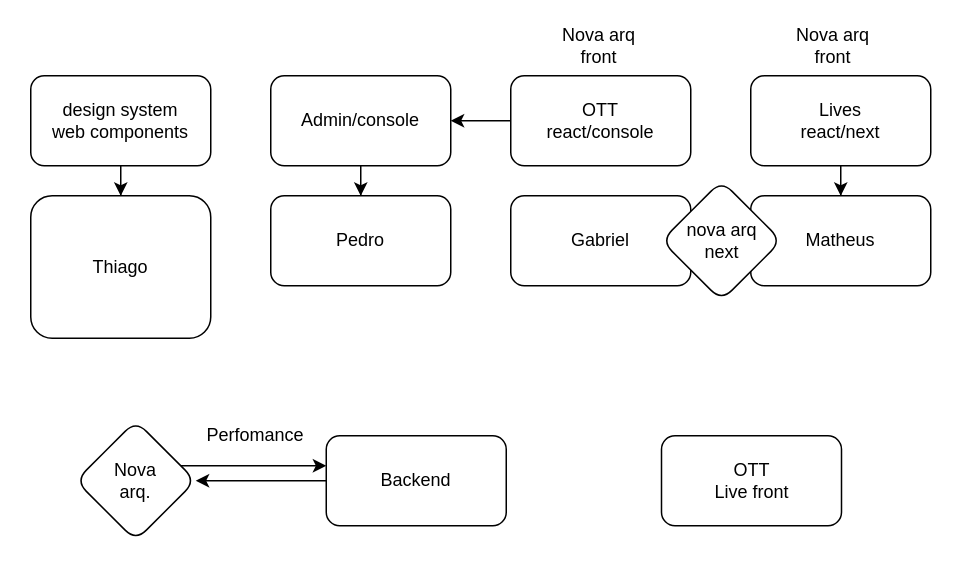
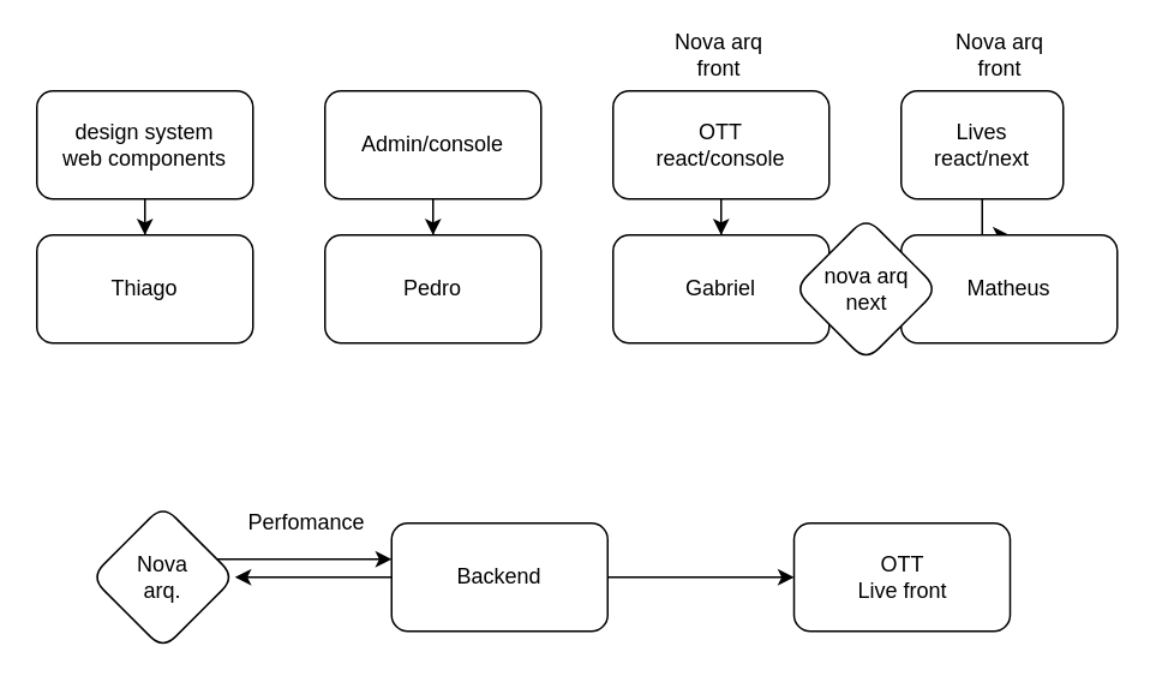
  <mxCell id="0" />
  <mxCell id="1" parent="0" />
  <mxCell id="2" value="" style="edgeStyle=orthogonalEdgeStyle;rounded=0;orthogonalLoop=1;jettySize=auto;html=1;" edge="1" parent="1" source="3" target="12"><mxGeometry relative="1" as="geometry" /></mxCell>
  <mxCell id="3" value="Admin/console" style="rounded=1;whiteSpace=wrap;html=1;" vertex="1" parent="1"><mxGeometry x="180" y="50" width="120" height="60" as="geometry" /></mxCell>
  <mxCell id="4" value="" style="edgeStyle=orthogonalEdgeStyle;rounded=0;orthogonalLoop=1;jettySize=auto;html=1;" edge="1" parent="1" source="5" target="11"><mxGeometry relative="1" as="geometry" /></mxCell>
  <mxCell id="5" value="design system&lt;br&gt;web components" style="rounded=1;whiteSpace=wrap;html=1;" vertex="1" parent="1"><mxGeometry x="20" y="50" width="120" height="60" as="geometry" /></mxCell>
- <mxCell id="6" value="" style="edgeStyle=orthogonalEdgeStyle;rounded=0;orthogonalLoop=1;jettySize=auto;html=1;" edge="1" parent="1" source="7" target="3"><mxGeometry relative="1" as="geometry" /></mxCell>
+ <mxCell id="6" value="" style="edgeStyle=orthogonalEdgeStyle;rounded=0;orthogonalLoop=1;jettySize=auto;html=1;" edge="1" parent="1" source="7" target="21"><mxGeometry relative="1" as="geometry" /></mxCell>
  <mxCell id="7" value="OTT&lt;br&gt;react/console" style="rounded=1;whiteSpace=wrap;html=1;" vertex="1" parent="1"><mxGeometry x="340" y="50" width="120" height="60" as="geometry" /></mxCell>
  <mxCell id="8" value="" style="edgeStyle=orthogonalEdgeStyle;rounded=0;orthogonalLoop=1;jettySize=auto;html=1;" edge="1" parent="1" source="9" target="22"><mxGeometry relative="1" as="geometry" /></mxCell>
- <mxCell id="9" value="Lives&lt;br&gt;react/next" style="rounded=1;whiteSpace=wrap;html=1;" vertex="1" parent="1"><mxGeometry x="500" y="50" width="120" height="60" as="geometry" /></mxCell>
+ <mxCell id="9" value="Lives&lt;br&gt;react/next" style="rounded=1;whiteSpace=wrap;html=1;" vertex="1" parent="1"><mxGeometry x="500" y="50" width="90" height="60" as="geometry" /></mxCell>
  <mxCell id="10" value="Nova arq front" style="text;html=1;strokeColor=none;fillColor=none;align=center;verticalAlign=middle;whiteSpace=wrap;rounded=0;" vertex="1" parent="1"><mxGeometry x="363.5" y="20" width="70" height="20" as="geometry" /></mxCell>
- <mxCell id="11" value="Thiago" style="rounded=1;whiteSpace=wrap;html=1;" vertex="1" parent="1"><mxGeometry x="20" y="130" width="120" height="95" as="geometry" /></mxCell>
+ <mxCell id="11" value="Thiago" style="rounded=1;whiteSpace=wrap;html=1;" vertex="1" parent="1"><mxGeometry x="20" y="130" width="120" height="60" as="geometry" /></mxCell>
  <mxCell id="12" value="Pedro" style="rounded=1;whiteSpace=wrap;html=1;" vertex="1" parent="1"><mxGeometry x="180" y="130" width="120" height="60" as="geometry" /></mxCell>
  <mxCell id="13" value="OTT&lt;br&gt;Live front" style="rounded=1;whiteSpace=wrap;html=1;" vertex="1" parent="1"><mxGeometry x="440.5" y="290" width="120" height="60" as="geometry" /></mxCell>
+ <mxCell id="14" value="" style="edgeStyle=orthogonalEdgeStyle;rounded=0;orthogonalLoop=1;jettySize=auto;html=1;" edge="1" parent="1" source="16" target="13"><mxGeometry relative="1" as="geometry"><Array as="points"><mxPoint x="390" y="320" /><mxPoint x="390" y="320" /></Array></mxGeometry></mxCell>
  <mxCell id="15" value="" style="edgeStyle=orthogonalEdgeStyle;rounded=0;orthogonalLoop=1;jettySize=auto;html=1;" edge="1" parent="1" source="16" target="18"><mxGeometry relative="1" as="geometry" /></mxCell>
  <mxCell id="16" value="Backend" style="rounded=1;whiteSpace=wrap;html=1;" vertex="1" parent="1"><mxGeometry x="217" y="290" width="120" height="60" as="geometry" /></mxCell>
  <mxCell id="17" value="" style="edgeStyle=orthogonalEdgeStyle;rounded=0;orthogonalLoop=1;jettySize=auto;html=1;" edge="1" parent="1" source="18" target="16"><mxGeometry relative="1" as="geometry"><Array as="points"><mxPoint x="187" y="310" /><mxPoint x="187" y="310" /></Array></mxGeometry></mxCell>
  <mxCell id="18" value="Nova&lt;br&gt;arq." style="rhombus;whiteSpace=wrap;html=1;rounded=1;" vertex="1" parent="1"><mxGeometry x="50" y="280" width="80" height="80" as="geometry" /></mxCell>
  <mxCell id="19" value="Perfomance" style="text;html=1;strokeColor=none;fillColor=none;align=center;verticalAlign=middle;whiteSpace=wrap;rounded=0;" vertex="1" parent="1"><mxGeometry x="150" y="280" width="40" height="20" as="geometry" /></mxCell>
  <mxCell id="20" value="Nova arq front" style="text;html=1;strokeColor=none;fillColor=none;align=center;verticalAlign=middle;whiteSpace=wrap;rounded=0;" vertex="1" parent="1"><mxGeometry x="520" y="20" width="70" height="20" as="geometry" /></mxCell>
  <mxCell id="21" value="Gabriel" style="rounded=1;whiteSpace=wrap;html=1;" vertex="1" parent="1"><mxGeometry x="340" y="130" width="120" height="60" as="geometry" /></mxCell>
  <mxCell id="22" value="Matheus" style="rounded=1;whiteSpace=wrap;html=1;" vertex="1" parent="1"><mxGeometry x="500" y="130" width="120" height="60" as="geometry" /></mxCell>
  <mxCell id="23" value="nova arq&lt;br&gt;next" style="rhombus;whiteSpace=wrap;html=1;rounded=1;" vertex="1" parent="1"><mxGeometry x="440.5" y="120" width="80" height="80" as="geometry" /></mxCell>
